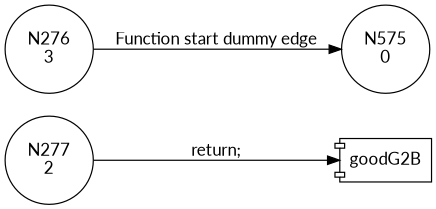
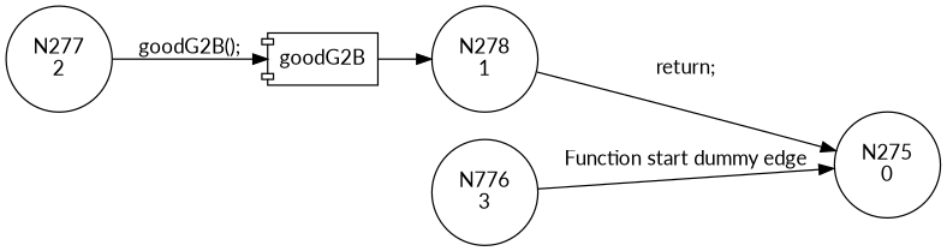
  digraph {
    fontname=Lato
    rankdir=LR
    node [fontname=Lato shape=circle]
    edge [fontname=Lato]
    n1 [label="N277\n2"]
    n2 [label=goodG2B shape=component]
-   n4 [label="N575\n0"]
-   n5 [label="N276\n3"]
-   n1 -> n2 [label="return;"]
+   n3 [label="N278\n1"]
+   n4 [label="N275\n0"]
+   n5 [label="N776\n3"]
+   n1 -> n2 [label="goodG2B();"]
+   n2 -> n3
+   n3 -> n4 [label="return;"]
    n5 -> n4 [label="Function start dummy edge"]
  }
